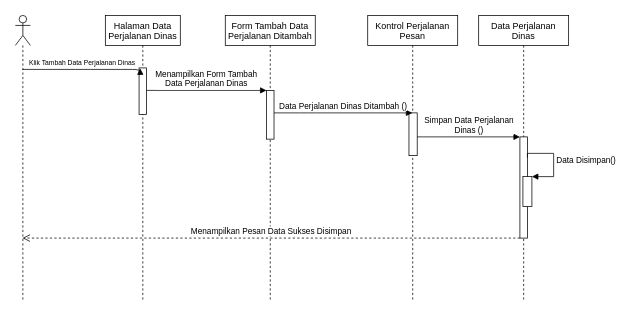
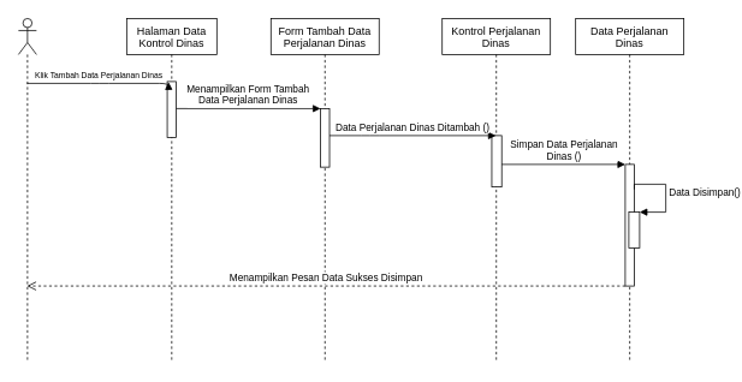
  <mxCell id="0" />
  <mxCell id="1" parent="0" />
- <mxCell id="2" value="Halaman Data &#10;Perjalanan Dinas" style="shape=umlLifeline;perimeter=lifelinePerimeter;container=1;collapsible=0;recursiveResize=0;rounded=0;shadow=0;strokeWidth=1;" parent="1" vertex="1"><mxGeometry x="140" y="20" width="100" height="382" as="geometry" /></mxCell>
+ <mxCell id="2" value="Halaman Data &#10;Kontrol Dinas" style="shape=umlLifeline;perimeter=lifelinePerimeter;container=1;collapsible=0;recursiveResize=0;rounded=0;shadow=0;strokeWidth=1;" parent="1" vertex="1"><mxGeometry x="140" y="20" width="100" height="382" as="geometry" /></mxCell>
  <mxCell id="3" value="" style="points=[];perimeter=orthogonalPerimeter;rounded=0;shadow=0;strokeWidth=1;" parent="2" vertex="1"><mxGeometry x="45" y="70" width="10" height="62" as="geometry" /></mxCell>
- <mxCell id="4" value="Form Tambah Data&#10;Perjalanan Ditambah" style="shape=umlLifeline;perimeter=lifelinePerimeter;container=1;collapsible=0;recursiveResize=0;rounded=0;shadow=0;strokeWidth=1;" parent="1" vertex="1"><mxGeometry x="300" y="20" width="120" height="382" as="geometry" /></mxCell>
+ <mxCell id="4" value="Form Tambah Data&#10;Perjalanan Dinas" style="shape=umlLifeline;perimeter=lifelinePerimeter;container=1;collapsible=0;recursiveResize=0;rounded=0;shadow=0;strokeWidth=1;" parent="1" vertex="1"><mxGeometry x="300" y="20" width="120" height="382" as="geometry" /></mxCell>
  <mxCell id="5" value="" style="points=[];perimeter=orthogonalPerimeter;rounded=0;shadow=0;strokeWidth=1;" parent="4" vertex="1"><mxGeometry x="55" y="100" width="10" height="65" as="geometry" /></mxCell>
  <mxCell id="6" value="Menampilkan Form Tambah&#10;Data Perjalanan Dinas" style="verticalAlign=bottom;endArrow=block;entryX=0;entryY=0;shadow=0;strokeWidth=1;" parent="1" source="3" target="5" edge="1"><mxGeometry relative="1" as="geometry"><mxPoint x="295" y="100" as="sourcePoint" /></mxGeometry></mxCell>
- <mxCell id="7" value="Kontrol Perjalanan&#10;Pesan" style="shape=umlLifeline;perimeter=lifelinePerimeter;container=1;collapsible=0;recursiveResize=0;rounded=0;shadow=0;strokeWidth=1;" parent="1" vertex="1"><mxGeometry x="490" y="20" width="120" height="382" as="geometry" /></mxCell>
+ <mxCell id="7" value="Kontrol Perjalanan&#10;Dinas" style="shape=umlLifeline;perimeter=lifelinePerimeter;container=1;collapsible=0;recursiveResize=0;rounded=0;shadow=0;strokeWidth=1;" parent="1" vertex="1"><mxGeometry x="490" y="20" width="120" height="382" as="geometry" /></mxCell>
  <mxCell id="8" value="" style="points=[];perimeter=orthogonalPerimeter;rounded=0;shadow=0;strokeWidth=1;" parent="7" vertex="1"><mxGeometry x="55" y="130" width="11" height="57" as="geometry" /></mxCell>
  <mxCell id="9" value="Data Perjalanan&#10;Dinas" style="shape=umlLifeline;perimeter=lifelinePerimeter;container=1;collapsible=0;recursiveResize=0;rounded=0;shadow=0;strokeWidth=1;" parent="1" vertex="1"><mxGeometry x="638" y="20" width="120" height="382" as="geometry" /></mxCell>
  <mxCell id="10" value="" style="points=[];perimeter=orthogonalPerimeter;rounded=0;shadow=0;strokeWidth=1;" parent="9" vertex="1"><mxGeometry x="55" y="162" width="10" height="135" as="geometry" /></mxCell>
  <mxCell id="11" value="" style="html=1;points=[];perimeter=orthogonalPerimeter;" vertex="1" parent="9"><mxGeometry x="59" y="215" width="12" height="40" as="geometry" /></mxCell>
  <mxCell id="12" value="Data Disimpan()" style="edgeStyle=orthogonalEdgeStyle;html=1;align=left;spacingLeft=2;endArrow=block;rounded=0;entryX=1;entryY=0;exitX=1;exitY=0.206;exitDx=0;exitDy=0;exitPerimeter=0;" edge="1" target="11" parent="9" source="10"><mxGeometry relative="1" as="geometry"><mxPoint x="70" y="195" as="sourcePoint" /><Array as="points"><mxPoint x="65" y="184" /><mxPoint x="100" y="184" /><mxPoint x="100" y="215" /></Array></mxGeometry></mxCell>
  <mxCell id="13" value="Menampilkan Pesan Data Sukses Disimpan" style="html=1;verticalAlign=bottom;endArrow=open;dashed=1;endSize=8;rounded=0;" edge="1" parent="9" target="15"><mxGeometry relative="1" as="geometry"><mxPoint x="55" y="297" as="sourcePoint" /><mxPoint x="-25" y="297" as="targetPoint" /></mxGeometry></mxCell>
  <mxCell id="14" value="&lt;font style=&quot;font-size: 9px;&quot;&gt;Klik Tambah Data&amp;nbsp;Perjalanan Dinas&lt;/font&gt;" style="edgeStyle=orthogonalEdgeStyle;rounded=1;orthogonalLoop=1;jettySize=auto;html=1;entryX=0.147;entryY=0.01;entryDx=0;entryDy=0;entryPerimeter=0;endArrow=block;verticalAlign=bottom;shadow=0;strokeWidth=1;" parent="1" source="15" target="3" edge="1"><mxGeometry relative="1" as="geometry"><Array as="points"><mxPoint x="110" y="92" /><mxPoint x="110" y="92" /></Array></mxGeometry></mxCell>
  <mxCell id="15" value="" style="shape=umlLifeline;participant=umlActor;perimeter=lifelinePerimeter;whiteSpace=wrap;html=1;container=1;collapsible=0;recursiveResize=0;verticalAlign=top;spacingTop=36;outlineConnect=0;" parent="1" vertex="1"><mxGeometry x="20" y="20" width="20" height="382" as="geometry" /></mxCell>
  <mxCell id="16" value="Data Perjalanan Dinas Ditambah ()" style="edgeStyle=orthogonalEdgeStyle;rounded=1;orthogonalLoop=1;jettySize=auto;html=1;strokeWidth=1;fontSize=11;endArrow=block;verticalAlign=bottom;shadow=0;" parent="1" source="5" target="7" edge="1"><mxGeometry relative="1" as="geometry"><Array as="points"><mxPoint x="410" y="150" /><mxPoint x="410" y="150" /></Array></mxGeometry></mxCell>
  <mxCell id="17" value="Simpan Data Perjalanan&lt;br&gt;Dinas ()" style="edgeStyle=orthogonalEdgeStyle;rounded=1;orthogonalLoop=1;jettySize=auto;html=1;endArrow=block;verticalAlign=bottom;shadow=0;strokeWidth=1;" edge="1" parent="1" source="8"><mxGeometry relative="1" as="geometry"><mxPoint x="693" y="182" as="targetPoint" /><Array as="points"><mxPoint x="693" y="182" /><mxPoint x="693" y="182" /></Array></mxGeometry></mxCell>
